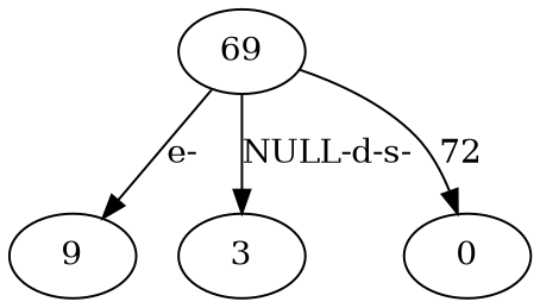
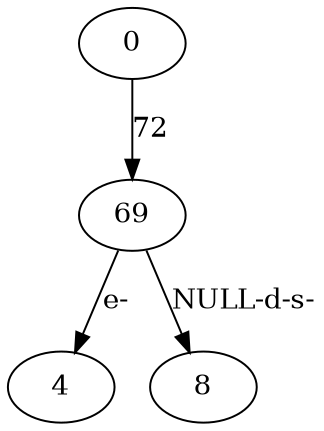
  digraph {
-   9 [height=0.5 width=0.75]
-   8 [height=0.5 width=0.75 label=3]
+   9 [height=0.5 width=0.75 label=4]
+   8 [height=0.5 width=0.75]
    69 [height=0.5 width=0.75]
    0 [height=0.5 width=0.75]
    69 -> 9 [label="e-"]
    69 -> 8 [label="NULL-d-s-"]
-   69 -> 0 [label=72]
+   0 -> 69 [label=72]
  }
